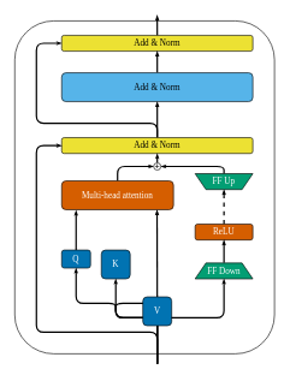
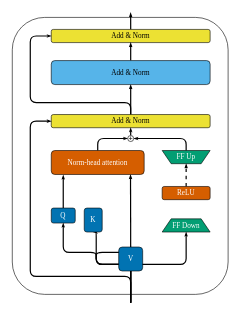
  <mxCell id="0" />
  <mxCell id="1" parent="0" />
  <mxCell id="2" value="" style="rounded=1;whiteSpace=wrap;html=1;fillColor=none;" parent="1" vertex="1"><mxGeometry x="20" y="28" width="360" height="462" as="geometry" /></mxCell>
  <mxCell id="3" style="edgeStyle=orthogonalEdgeStyle;html=1;exitX=0.5;exitY=0;exitDx=0;exitDy=0;entryX=0.5;entryY=1;entryDx=0;entryDy=0;strokeWidth=2;endArrow=classicThin;endFill=1;endSize=1;" parent="1" source="5" target="9" edge="1"><mxGeometry relative="1" as="geometry" /></mxCell>
  <mxCell id="4" style="edgeStyle=orthogonalEdgeStyle;html=1;exitX=0.5;exitY=0;exitDx=0;exitDy=0;entryX=0;entryY=0.5;entryDx=0;entryDy=0;strokeWidth=2;fontColor=#FFFFFF;endArrow=classicThin;endFill=1;endSize=1;" parent="1" source="5" target="7" edge="1"><mxGeometry relative="1" as="geometry"><Array as="points"><mxPoint x="218" y="170" /><mxPoint x="50" y="170" /><mxPoint x="50" y="59" /></Array></mxGeometry></mxCell>
  <mxCell id="5" value="Add &amp;amp; Norm" style="rounded=1;whiteSpace=wrap;html=1;fillColor=#ece133;fontFamily=EHUSans;fontStyle=0" parent="1" vertex="1"><mxGeometry x="85" y="190" width="265" height="22" as="geometry" /></mxCell>
  <mxCell id="6" style="edgeStyle=orthogonalEdgeStyle;html=1;exitX=0.5;exitY=0;exitDx=0;exitDy=0;strokeWidth=2;fontColor=#FFFFFF;endArrow=classicThin;endFill=1;endSize=1;" parent="1" source="7" edge="1"><mxGeometry relative="1" as="geometry"><mxPoint x="217.385" y="20" as="targetPoint" /></mxGeometry></mxCell>
  <mxCell id="7" value="Add &amp;amp; Norm" style="rounded=1;whiteSpace=wrap;html=1;fillColor=#ece133;fontFamily=EHUSans;fontStyle=0" parent="1" vertex="1"><mxGeometry x="85" y="48" width="265" height="22" as="geometry" /></mxCell>
  <mxCell id="8" style="edgeStyle=orthogonalEdgeStyle;html=1;exitX=0.5;exitY=0;exitDx=0;exitDy=0;entryX=0.5;entryY=1;entryDx=0;entryDy=0;strokeWidth=2;endArrow=classicThin;endFill=1;endSize=1;" parent="1" source="9" target="7" edge="1"><mxGeometry relative="1" as="geometry" /></mxCell>
  <mxCell id="9" value="Add &amp;amp; Norm" style="rounded=1;whiteSpace=wrap;html=1;fillColor=#56b4e9;fontFamily=EHUSans;fontStyle=0" parent="1" vertex="1"><mxGeometry x="85" y="100" width="265" height="40" as="geometry" /></mxCell>
  <mxCell id="10" style="edgeStyle=orthogonalEdgeStyle;html=1;exitX=0.5;exitY=0;exitDx=0;exitDy=0;entryX=0;entryY=0.5;entryDx=0;entryDy=0;strokeWidth=2;fontColor=#FFFFFF;endArrow=classicThin;endFill=1;endSize=1;" parent="1" source="15" target="5" edge="1"><mxGeometry relative="1" as="geometry"><Array as="points"><mxPoint x="218" y="460" /><mxPoint x="50" y="460" /><mxPoint x="50" y="201" /></Array></mxGeometry></mxCell>
  <mxCell id="11" style="edgeStyle=orthogonalEdgeStyle;jumpSize=1;html=1;exitX=0.5;exitY=0;exitDx=0;exitDy=0;entryX=0.5;entryY=1;entryDx=0;entryDy=0;strokeWidth=2;endArrow=classicThin;endFill=1;endSize=1;elbow=vertical;" edge="1" parent="1" source="15" target="17"><mxGeometry relative="1" as="geometry"><Array as="points"><mxPoint x="218" y="440" /><mxPoint x="160" y="440" /><mxPoint x="160" y="420" /><mxPoint x="105" y="420" /></Array></mxGeometry></mxCell>
  <mxCell id="12" style="edgeStyle=orthogonalEdgeStyle;jumpSize=1;html=1;exitX=0.5;exitY=0;exitDx=0;exitDy=0;entryX=0.5;entryY=1;entryDx=0;entryDy=0;strokeWidth=2;endArrow=classicThin;endFill=1;endSize=1;elbow=vertical;" edge="1" parent="1" source="15" target="18"><mxGeometry relative="1" as="geometry"><Array as="points"><mxPoint x="218" y="440" /><mxPoint x="160" y="440" /></Array></mxGeometry></mxCell>
  <mxCell id="13" style="edgeStyle=orthogonalEdgeStyle;jumpSize=1;html=1;exitX=0.5;exitY=0;exitDx=0;exitDy=0;entryX=0.5;entryY=1;entryDx=0;entryDy=0;strokeWidth=2;endArrow=classicThin;endFill=1;endSize=1;elbow=vertical;" edge="1" parent="1" source="15" target="20"><mxGeometry relative="1" as="geometry"><Array as="points"><mxPoint x="218" y="440" /><mxPoint x="160" y="440" /><mxPoint x="160" y="420" /><mxPoint x="218" y="420" /></Array></mxGeometry></mxCell>
  <mxCell id="14" style="edgeStyle=orthogonalEdgeStyle;jumpSize=1;html=1;exitX=0.5;exitY=0;exitDx=0;exitDy=0;entryX=0.5;entryY=1;entryDx=0;entryDy=0;strokeWidth=2;endArrow=classicThin;endFill=1;endSize=1;elbow=vertical;" edge="1" parent="1" source="15" target="26"><mxGeometry relative="1" as="geometry"><Array as="points"><mxPoint x="218" y="440" /><mxPoint x="310" y="440" /></Array></mxGeometry></mxCell>
  <mxCell id="15" value="" style="rounded=1;whiteSpace=wrap;html=1;fillColor=none;strokeColor=none;" parent="1" vertex="1"><mxGeometry x="157.5" y="504" width="120" height="10" as="geometry" /></mxCell>
  <mxCell id="16" style="edgeStyle=none;jumpSize=1;html=1;exitX=0.5;exitY=0;exitDx=0;exitDy=0;entryX=0.129;entryY=1.022;entryDx=0;entryDy=0;entryPerimeter=0;strokeWidth=2;endArrow=classicThin;endFill=1;endSize=1;" edge="1" parent="1" source="17" target="22"><mxGeometry relative="1" as="geometry" /></mxCell>
  <mxCell id="17" value="&lt;font color=&quot;#ffffff&quot;&gt;Q&lt;/font&gt;" style="rounded=1;whiteSpace=wrap;html=1;fillColor=#0173b2;fontFamily=EHUSans;fontStyle=0" parent="1" vertex="1"><mxGeometry x="85" y="346" width="40" height="25" as="geometry" /></mxCell>
- <mxCell id="18" value="&lt;font color=&quot;#ffffff&quot;&gt;K&lt;/font&gt;" style="rounded=1;whiteSpace=wrap;html=1;fillColor=#0173b2;fontFamily=EHUSans;fontStyle=0" parent="1" vertex="1"><mxGeometry x="140" y="346" width="40" height="40" as="geometry" /></mxCell>
+ <mxCell id="18" value="&lt;font color=&quot;#ffffff&quot;&gt;K&lt;/font&gt;" style="rounded=1;whiteSpace=wrap;html=1;fillColor=#0173b2;fontFamily=EHUSans;fontStyle=0" parent="1" vertex="1"><mxGeometry x="140" y="346" width="30" height="40" as="geometry" /></mxCell>
  <mxCell id="19" style="edgeStyle=none;jumpSize=1;html=1;exitX=0.5;exitY=0;exitDx=0;exitDy=0;entryX=0.853;entryY=1.003;entryDx=0;entryDy=0;entryPerimeter=0;strokeWidth=2;endArrow=classicThin;endFill=1;endSize=1;" edge="1" parent="1" source="20" target="22"><mxGeometry relative="1" as="geometry" /></mxCell>
  <mxCell id="20" value="&lt;font color=&quot;#ffffff&quot;&gt;V&lt;/font&gt;" style="rounded=1;whiteSpace=wrap;html=1;fillColor=#0173b2;fontFamily=EHUSans;fontStyle=0" parent="1" vertex="1"><mxGeometry x="197.5" y="411" width="40" height="40" as="geometry" /></mxCell>
  <mxCell id="21" style="edgeStyle=orthogonalEdgeStyle;html=1;exitX=0.5;exitY=0;exitDx=0;exitDy=0;entryX=0;entryY=0.5;entryDx=0;entryDy=0;strokeWidth=2;fontColor=#FFFFFF;endArrow=classicThin;endFill=1;endSize=1;" parent="1" source="22" target="30" edge="1"><mxGeometry relative="1" as="geometry" /></mxCell>
- <mxCell id="22" value="Multi-head attention" style="rounded=1;whiteSpace=wrap;html=1;fillColor=#d55e00;fontFamily=EHUSans;fontStyle=0;fontColor=#FFFFFF;" parent="1" vertex="1"><mxGeometry x="85" y="250" width="155" height="40" as="geometry" /></mxCell>
+ <mxCell id="22" value="Norm-head attention" style="rounded=1;whiteSpace=wrap;html=1;fillColor=#d55e00;fontFamily=EHUSans;fontStyle=0;fontColor=#FFFFFF;" parent="1" vertex="1"><mxGeometry x="85" y="250" width="155" height="40" as="geometry" /></mxCell>
  <mxCell id="23" style="edgeStyle=orthogonalEdgeStyle;jumpSize=1;html=1;exitX=0.5;exitY=0;exitDx=0;exitDy=0;entryX=0.5;entryY=1;entryDx=0;entryDy=0;strokeWidth=2;endArrow=classicThin;endFill=1;endSize=1;elbow=vertical;dashed=1;" edge="1" parent="1" source="24" target="28"><mxGeometry relative="1" as="geometry" /></mxCell>
  <mxCell id="24" value="ReLU" style="rounded=1;whiteSpace=wrap;html=1;fillColor=#d55e00;fontFamily=EHUSans;fontStyle=0;fontColor=#FFFFFF;" vertex="1" parent="1"><mxGeometry x="270" y="310" width="80" height="22" as="geometry" /></mxCell>
- <mxCell id="25" style="edgeStyle=orthogonalEdgeStyle;jumpSize=1;html=1;exitX=0.5;exitY=0;exitDx=0;exitDy=0;entryX=0.5;entryY=1;entryDx=0;entryDy=0;strokeWidth=2;endArrow=classicThin;endFill=1;endSize=1;elbow=vertical;" edge="1" parent="1" source="26" target="24"><mxGeometry relative="1" as="geometry" /></mxCell>
  <mxCell id="26" value="&lt;span style=&quot;font-family: EHUSans;&quot;&gt;FF Down&lt;/span&gt;" style="shape=trapezoid;perimeter=trapezoidPerimeter;whiteSpace=wrap;html=1;fixedSize=1;size=15;fillColor=#029e73;fontColor=#FFFFFF;" vertex="1" parent="1"><mxGeometry x="270" y="364" width="80" height="22" as="geometry" /></mxCell>
  <mxCell id="27" style="edgeStyle=orthogonalEdgeStyle;jumpSize=1;html=1;exitX=0.5;exitY=0;exitDx=0;exitDy=0;entryX=1;entryY=0.5;entryDx=0;entryDy=0;strokeWidth=2;endArrow=classicThin;endFill=1;endSize=1;elbow=vertical;" edge="1" parent="1" source="28" target="30"><mxGeometry relative="1" as="geometry" /></mxCell>
- <mxCell id="28" value="&lt;span style=&quot;font-family: EHUSans;&quot;&gt;FF Up&lt;/span&gt;" style="shape=trapezoid;perimeter=trapezoidPerimeter;whiteSpace=wrap;html=1;fixedSize=1;size=15;fillColor=#029e73;flipV=1;fontColor=#FFFFFF;" vertex="1" parent="1"><mxGeometry x="270" y="240" width="80" height="22" as="geometry" /></mxCell>
+ <mxCell id="28" value="&lt;span style=&quot;font-family: EHUSans;&quot;&gt;FF Up&lt;/span&gt;" style="shape=trapezoid;perimeter=trapezoidPerimeter;whiteSpace=wrap;html=1;fixedSize=1;size=15;fillColor=#029e73;flipV=1;fontColor=#FFFFFF;" vertex="1" parent="1"><mxGeometry x="270" y="250" width="80" height="22" as="geometry" /></mxCell>
  <mxCell id="29" style="edgeStyle=none;html=1;exitX=0.5;exitY=0;exitDx=0;exitDy=0;entryX=0.5;entryY=1;entryDx=0;entryDy=0;jumpSize=1;endSize=1;strokeWidth=2;endArrow=classicThin;endFill=1;" edge="1" parent="1" source="30" target="5"><mxGeometry relative="1" as="geometry" /></mxCell>
  <mxCell id="30" value="+" style="ellipse;whiteSpace=wrap;html=1;aspect=fixed;" vertex="1" parent="1"><mxGeometry x="212.5" y="225" width="10" height="10" as="geometry" /></mxCell>
